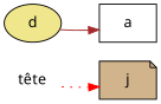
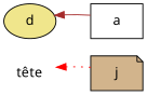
  digraph {
    rankdir=LR
    node [fillcolor=white fontname=Courrier style=filled]
    n1 [label="tête" shape=plaintext]
    n2 [fillcolor=tan label=j shape=note]
    n3 [fillcolor=khaki label=d shape=ellipse]
    n4 [label=a shape=box]
-   n1 -> n2 [color=red style=dotted]
-   n3 -> n4 [color=brown style=solid]
+   n2 -> n1 [color=red style=dotted]
+   n4 -> n3 [color=brown style=solid]
  }
